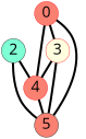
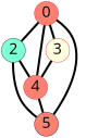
  graph {
    fontname="Open Sans"
    splines=true
    node [color=red fillcolor=salmon fixedsize=true fontname="Open Sans" fontsize=42 penwidth=1 shape=circle style=filled]
    edge [color=black fontname="Open Sans" penwidth=6 style=bold]
    0 [height=0.91667 width=0.91667]
    2 [color=black fillcolor=aquamarine height=0.91667 width=0.91667]
    3 [fillcolor=lightyellow height=0.91667 width=0.91667]
    4 [height=0.91667 width=0.91667]
    5 [color=black height=0.91667 width=0.91667]
+   0 -- 2
    0 -- 3
    0 -- 4
    0 -- 5
    2 -- 4
    2 -- 5
    3 -- 4
-   3 -- 5
    4 -- 5
  }
